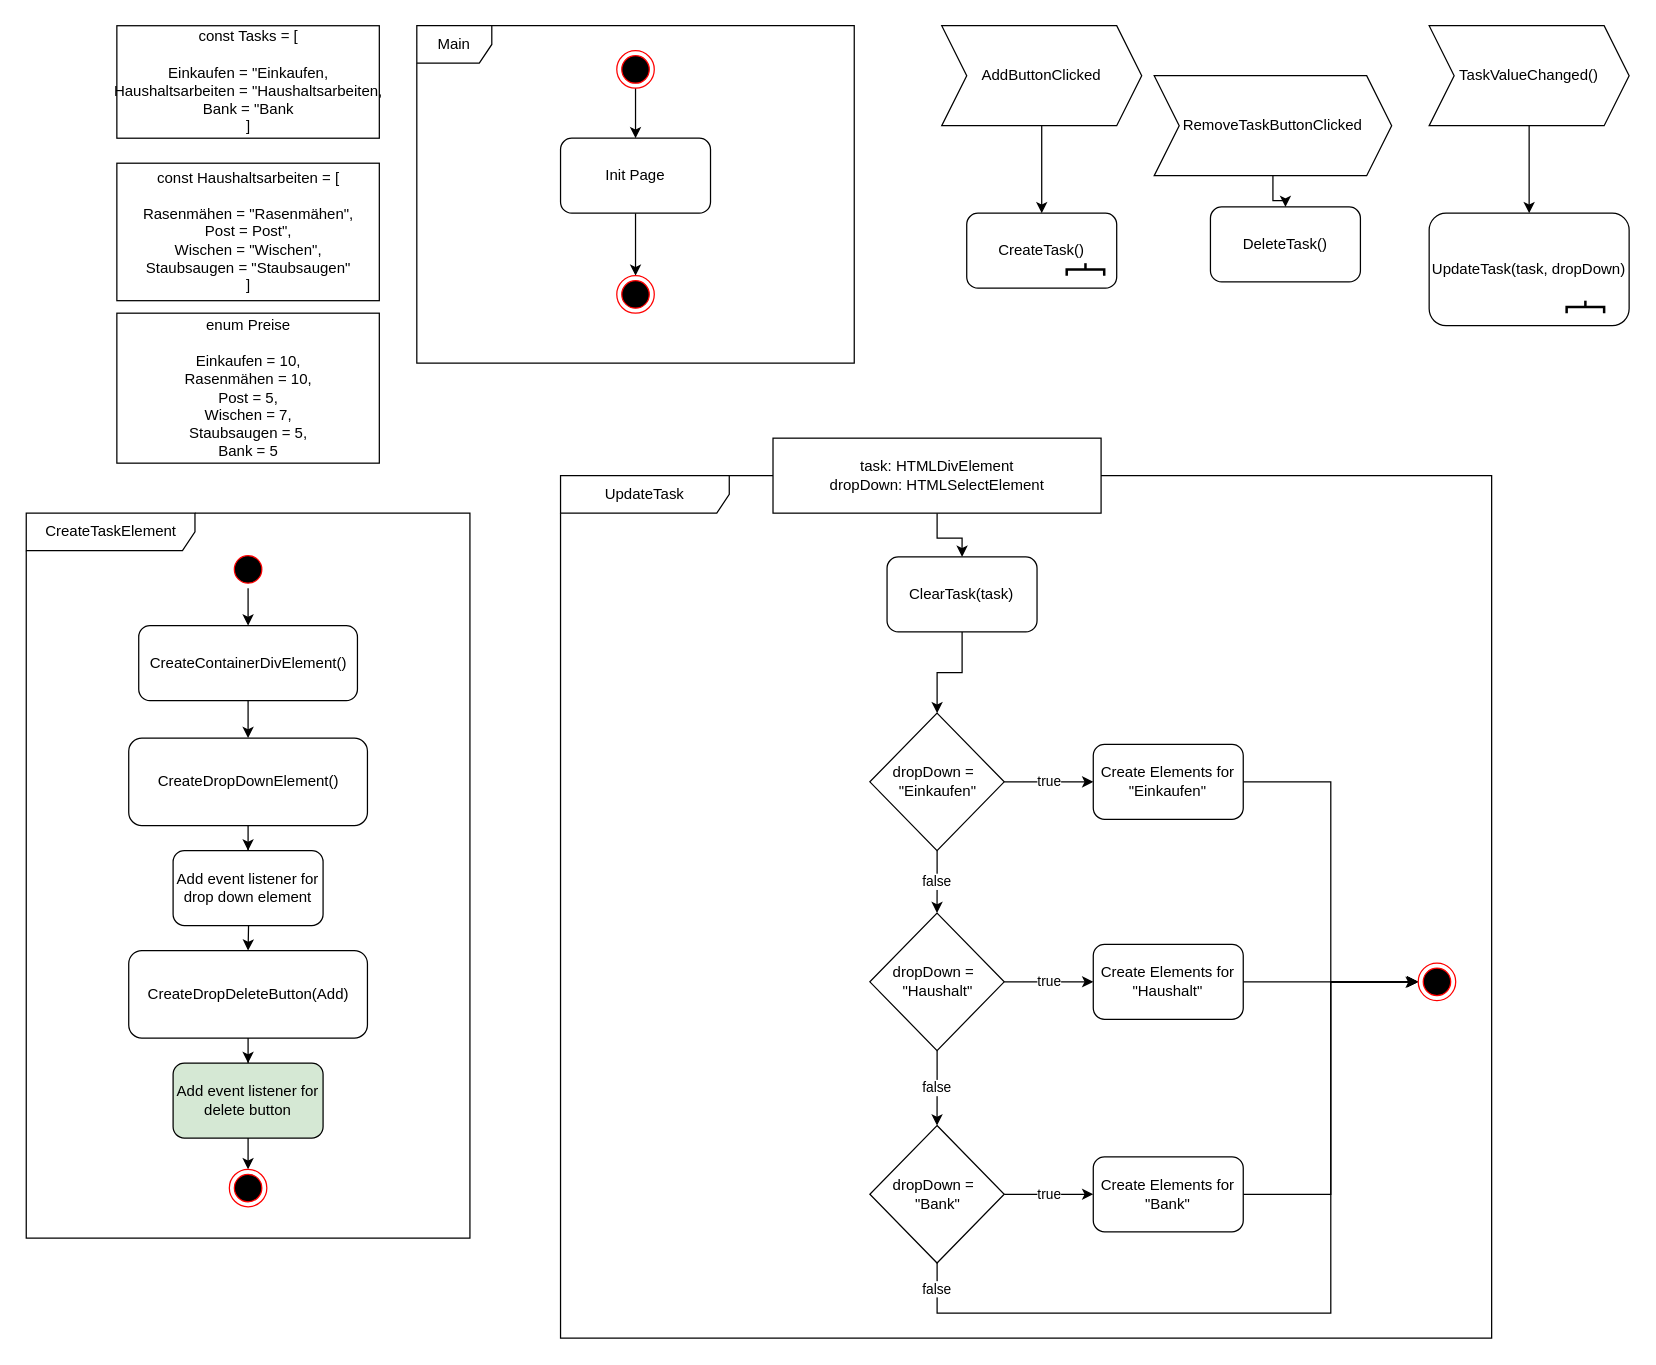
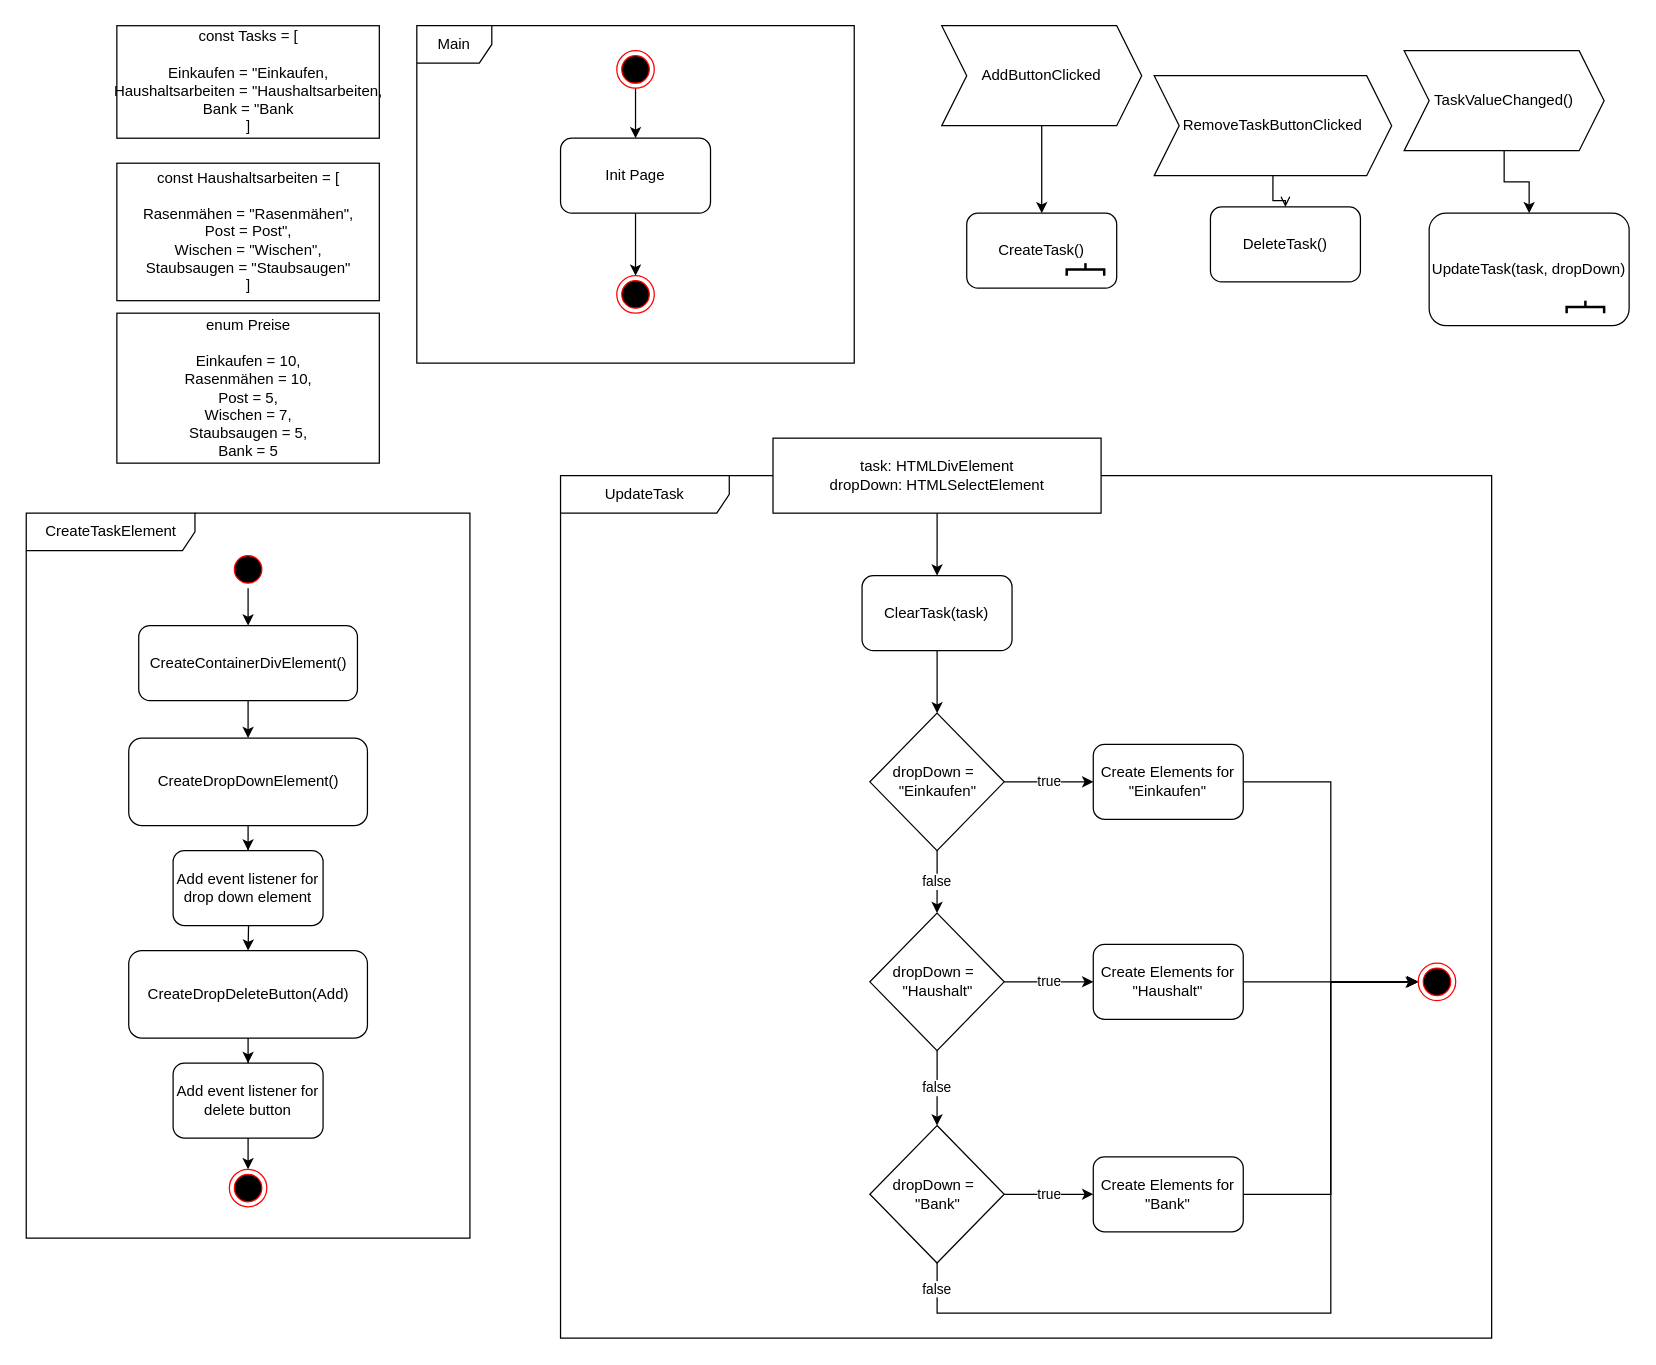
  <mxCell id="0" />
  <mxCell id="1" parent="0" />
  <mxCell id="2" value="UpdateTask&lt;br&gt;" style="shape=umlFrame;whiteSpace=wrap;html=1;width=135;height=30;" vertex="1" parent="1"><mxGeometry x="448" y="380" width="745" height="690" as="geometry" /></mxCell>
  <mxCell id="3" style="edgeStyle=orthogonalEdgeStyle;rounded=0;orthogonalLoop=1;jettySize=auto;html=1;entryX=0.5;entryY=0;entryDx=0;entryDy=0;" edge="1" parent="1" source="4" target="6"><mxGeometry relative="1" as="geometry"><mxPoint x="508" y="130" as="targetPoint" /></mxGeometry></mxCell>
  <mxCell id="4" value="" style="ellipse;html=1;shape=endState;fillColor=#000000;strokeColor=#ff0000;" vertex="1" parent="1"><mxGeometry x="493" y="40" width="30" height="30" as="geometry" /></mxCell>
  <mxCell id="5" value="" style="edgeStyle=orthogonalEdgeStyle;rounded=0;orthogonalLoop=1;jettySize=auto;html=1;" edge="1" parent="1" source="6" target="7"><mxGeometry relative="1" as="geometry"><mxPoint x="508" y="250" as="targetPoint" /></mxGeometry></mxCell>
  <mxCell id="6" value="Init Page" style="rounded=1;whiteSpace=wrap;html=1;" vertex="1" parent="1"><mxGeometry x="448" y="110" width="120" height="60" as="geometry" /></mxCell>
  <mxCell id="7" value="" style="ellipse;html=1;shape=endState;fillColor=#000000;strokeColor=#ff0000;" vertex="1" parent="1"><mxGeometry x="493" y="220" width="30" height="30" as="geometry" /></mxCell>
  <mxCell id="8" value="Main" style="shape=umlFrame;whiteSpace=wrap;html=1;" vertex="1" parent="1"><mxGeometry x="333" y="20" width="350" height="270" as="geometry" /></mxCell>
  <mxCell id="9" value="" style="edgeStyle=orthogonalEdgeStyle;rounded=0;orthogonalLoop=1;jettySize=auto;html=1;" edge="1" parent="1" source="10" target="11"><mxGeometry relative="1" as="geometry" /></mxCell>
  <mxCell id="10" value="AddButtonClicked" style="shape=step;perimeter=stepPerimeter;whiteSpace=wrap;html=1;fixedSize=1;" vertex="1" parent="1"><mxGeometry x="753" y="20" width="160" height="80" as="geometry" /></mxCell>
  <mxCell id="11" value="CreateTask()" style="rounded=1;whiteSpace=wrap;html=1;" vertex="1" parent="1"><mxGeometry x="773" y="170" width="120" height="60" as="geometry" /></mxCell>
  <mxCell id="12" value="" style="strokeWidth=2;html=1;shape=mxgraph.flowchart.annotation_2;align=left;labelPosition=right;pointerEvents=1;rotation=90;" vertex="1" parent="1"><mxGeometry x="863" y="200" width="10" height="30" as="geometry" /></mxCell>
- <mxCell id="13" value="" style="edgeStyle=orthogonalEdgeStyle;rounded=0;orthogonalLoop=1;jettySize=auto;html=1;" edge="1" source="14" target="15" parent="1"><mxGeometry relative="1" as="geometry" /></mxCell>
+ <mxCell id="13" value="" style="edgeStyle=orthogonalEdgeStyle;rounded=0;orthogonalLoop=1;jettySize=auto;html=1;endArrow=open;" edge="1" source="14" target="15" parent="1"><mxGeometry relative="1" as="geometry" /></mxCell>
  <mxCell id="14" value="RemoveTaskButtonClicked" style="shape=step;perimeter=stepPerimeter;whiteSpace=wrap;html=1;fixedSize=1;" vertex="1" parent="1"><mxGeometry x="923" y="60" width="190" height="80" as="geometry" /></mxCell>
  <mxCell id="15" value="DeleteTask()" style="rounded=1;whiteSpace=wrap;html=1;" vertex="1" parent="1"><mxGeometry x="968" y="165" width="120" height="60" as="geometry" /></mxCell>
  <mxCell id="16" value="" style="edgeStyle=orthogonalEdgeStyle;rounded=0;orthogonalLoop=1;jettySize=auto;html=1;" edge="1" source="17" target="18" parent="1"><mxGeometry relative="1" as="geometry" /></mxCell>
- <mxCell id="17" value="TaskValueChanged()" style="shape=step;perimeter=stepPerimeter;whiteSpace=wrap;html=1;fixedSize=1;" vertex="1" parent="1"><mxGeometry x="1143" y="20" width="160" height="80" as="geometry" /></mxCell>
+ <mxCell id="17" value="TaskValueChanged()" style="shape=step;perimeter=stepPerimeter;whiteSpace=wrap;html=1;fixedSize=1;" vertex="1" parent="1"><mxGeometry x="1123" y="40" width="160" height="80" as="geometry" /></mxCell>
  <mxCell id="18" value="UpdateTask(task, dropDown)" style="rounded=1;whiteSpace=wrap;html=1;" vertex="1" parent="1"><mxGeometry x="1143" y="170" width="160" height="90" as="geometry" /></mxCell>
  <mxCell id="19" value="" style="strokeWidth=2;html=1;shape=mxgraph.flowchart.annotation_2;align=left;labelPosition=right;pointerEvents=1;rotation=90;" vertex="1" parent="1"><mxGeometry x="1263" y="230" width="10" height="30" as="geometry" /></mxCell>
  <mxCell id="20" style="edgeStyle=orthogonalEdgeStyle;rounded=0;orthogonalLoop=1;jettySize=auto;html=1;" edge="1" parent="1" source="21" target="23"><mxGeometry relative="1" as="geometry" /></mxCell>
  <mxCell id="21" value="" style="ellipse;html=1;shape=startState;fillColor=#000000;strokeColor=#ff0000;" vertex="1" parent="1"><mxGeometry x="183" y="440" width="30" height="30" as="geometry" /></mxCell>
  <mxCell id="22" style="edgeStyle=orthogonalEdgeStyle;rounded=0;orthogonalLoop=1;jettySize=auto;html=1;entryX=0.5;entryY=0;entryDx=0;entryDy=0;" edge="1" parent="1" source="23" target="25"><mxGeometry relative="1" as="geometry" /></mxCell>
  <mxCell id="23" value="CreateContainerDivElement()" style="rounded=1;whiteSpace=wrap;html=1;" vertex="1" parent="1"><mxGeometry x="110.5" y="500" width="175" height="60" as="geometry" /></mxCell>
  <mxCell id="24" style="edgeStyle=orthogonalEdgeStyle;rounded=0;orthogonalLoop=1;jettySize=auto;html=1;" edge="1" parent="1" source="25" target="27"><mxGeometry relative="1" as="geometry" /></mxCell>
  <mxCell id="25" value="CreateDropDownElement()" style="rounded=1;whiteSpace=wrap;html=1;" vertex="1" parent="1"><mxGeometry x="102.5" y="590" width="191" height="70" as="geometry" /></mxCell>
  <mxCell id="26" style="edgeStyle=orthogonalEdgeStyle;rounded=0;orthogonalLoop=1;jettySize=auto;html=1;" edge="1" parent="1" target="34"><mxGeometry relative="1" as="geometry"><mxPoint x="198" y="705" as="sourcePoint" /></mxGeometry></mxCell>
  <mxCell id="27" value="Add event listener for drop down element" style="rounded=1;whiteSpace=wrap;html=1;" vertex="1" parent="1"><mxGeometry x="138" y="680" width="120" height="60" as="geometry" /></mxCell>
  <mxCell id="28" value="" style="ellipse;html=1;shape=endState;fillColor=#000000;strokeColor=#ff0000;" vertex="1" parent="1"><mxGeometry x="183" y="935" width="30" height="30" as="geometry" /></mxCell>
  <mxCell id="29" value="CreateTaskElement" style="shape=umlFrame;whiteSpace=wrap;html=1;width=135;height=30;" vertex="1" parent="1"><mxGeometry x="20.5" y="410" width="355" height="580" as="geometry" /></mxCell>
  <mxCell id="30" value="const Tasks = [&lt;br&gt;&lt;br&gt;Einkaufen = &quot;Einkaufen,&lt;br&gt;Haushaltsarbeiten = &quot;Haushaltsarbeiten,&lt;br&gt;Bank = &quot;Bank&lt;br&gt;]" style="html=1;" vertex="1" parent="1"><mxGeometry x="93" y="20" width="210" height="90" as="geometry" /></mxCell>
  <mxCell id="31" value="const Haushaltsarbeiten = [&lt;br&gt;&lt;br&gt;Rasenmähen = &quot;Rasenmähen&quot;,&lt;br&gt;Post = Post&quot;,&lt;br&gt;Wischen = &quot;Wischen&quot;,&lt;br&gt;Staubsaugen = &quot;Staubsaugen&quot;&lt;br&gt;]" style="html=1;" vertex="1" parent="1"><mxGeometry x="93" y="130" width="210" height="110" as="geometry" /></mxCell>
  <mxCell id="32" value="enum Preise&lt;br&gt;&lt;br&gt;Einkaufen = 10,&lt;br&gt;Rasenmähen = 10,&lt;br&gt;Post = 5,&lt;br&gt;Wischen = 7,&lt;br&gt;Staubsaugen = 5,&lt;br&gt;Bank = 5" style="html=1;" vertex="1" parent="1"><mxGeometry x="93" y="250" width="210" height="120" as="geometry" /></mxCell>
  <mxCell id="33" style="edgeStyle=orthogonalEdgeStyle;rounded=0;orthogonalLoop=1;jettySize=auto;html=1;" edge="1" source="34" target="36" parent="1"><mxGeometry relative="1" as="geometry" /></mxCell>
  <mxCell id="34" value="CreateDropDeleteButton(Add)" style="rounded=1;whiteSpace=wrap;html=1;" vertex="1" parent="1"><mxGeometry x="102.5" y="760" width="191" height="70" as="geometry" /></mxCell>
  <mxCell id="35" style="edgeStyle=orthogonalEdgeStyle;rounded=0;orthogonalLoop=1;jettySize=auto;html=1;entryX=0.5;entryY=0;entryDx=0;entryDy=0;" edge="1" parent="1" source="36" target="28"><mxGeometry relative="1" as="geometry" /></mxCell>
- <mxCell id="36" value="Add event listener for delete button" style="rounded=1;whiteSpace=wrap;html=1;fillColor=#d5e8d4;" vertex="1" parent="1"><mxGeometry x="138" y="850" width="120" height="60" as="geometry" /></mxCell>
+ <mxCell id="36" value="Add event listener for delete button" style="rounded=1;whiteSpace=wrap;html=1;" vertex="1" parent="1"><mxGeometry x="138" y="850" width="120" height="60" as="geometry" /></mxCell>
  <mxCell id="37" style="edgeStyle=orthogonalEdgeStyle;rounded=0;orthogonalLoop=1;jettySize=auto;html=1;" edge="1" parent="1" source="38" target="41"><mxGeometry relative="1" as="geometry" /></mxCell>
- <mxCell id="38" value="ClearTask(task)" style="rounded=1;whiteSpace=wrap;html=1;" vertex="1" parent="1"><mxGeometry x="709.25" y="445" width="120" height="60" as="geometry" /></mxCell>
+ <mxCell id="38" value="ClearTask(task)" style="rounded=1;whiteSpace=wrap;html=1;" vertex="1" parent="1"><mxGeometry x="689.25" y="460" width="120" height="60" as="geometry" /></mxCell>
  <mxCell id="39" value="false" style="edgeStyle=orthogonalEdgeStyle;rounded=0;orthogonalLoop=1;jettySize=auto;html=1;entryX=0.5;entryY=0;entryDx=0;entryDy=0;" edge="1" parent="1" source="41" target="46"><mxGeometry relative="1" as="geometry" /></mxCell>
  <mxCell id="40" value="true" style="edgeStyle=orthogonalEdgeStyle;rounded=0;orthogonalLoop=1;jettySize=auto;html=1;entryX=0;entryY=0.5;entryDx=0;entryDy=0;" edge="1" parent="1" source="41" target="52"><mxGeometry relative="1" as="geometry" /></mxCell>
  <mxCell id="41" value="dropDown =&amp;nbsp;&amp;nbsp;&lt;br&gt;&quot;Einkaufen&quot;" style="rhombus;whiteSpace=wrap;html=1;" vertex="1" parent="1"><mxGeometry x="695.5" y="570" width="107.5" height="110" as="geometry" /></mxCell>
  <mxCell id="42" style="edgeStyle=orthogonalEdgeStyle;rounded=0;orthogonalLoop=1;jettySize=auto;html=1;entryX=0.5;entryY=0;entryDx=0;entryDy=0;" edge="1" parent="1" source="43" target="38"><mxGeometry relative="1" as="geometry" /></mxCell>
  <mxCell id="43" value="task: HTMLDivElement&lt;br&gt;dropDown: HTMLSelectElement" style="rounded=0;whiteSpace=wrap;html=1;" vertex="1" parent="1"><mxGeometry x="618" y="350" width="262.5" height="60" as="geometry" /></mxCell>
  <mxCell id="44" value="false" style="edgeStyle=orthogonalEdgeStyle;rounded=0;orthogonalLoop=1;jettySize=auto;html=1;entryX=0.5;entryY=0;entryDx=0;entryDy=0;" edge="1" parent="1" source="46" target="50"><mxGeometry relative="1" as="geometry" /></mxCell>
  <mxCell id="45" value="true" style="edgeStyle=orthogonalEdgeStyle;rounded=0;orthogonalLoop=1;jettySize=auto;html=1;entryX=0;entryY=0.5;entryDx=0;entryDy=0;" edge="1" parent="1" source="46" target="54"><mxGeometry relative="1" as="geometry" /></mxCell>
  <mxCell id="46" value="dropDown =&amp;nbsp;&amp;nbsp;&lt;br&gt;&quot;Haushalt&quot;" style="rhombus;whiteSpace=wrap;html=1;" vertex="1" parent="1"><mxGeometry x="695.5" y="730" width="107.5" height="110" as="geometry" /></mxCell>
  <mxCell id="47" value="true" style="edgeStyle=orthogonalEdgeStyle;rounded=0;orthogonalLoop=1;jettySize=auto;html=1;entryX=0;entryY=0.5;entryDx=0;entryDy=0;" edge="1" parent="1" source="50" target="56"><mxGeometry relative="1" as="geometry" /></mxCell>
  <mxCell id="48" style="edgeStyle=orthogonalEdgeStyle;rounded=0;orthogonalLoop=1;jettySize=auto;html=1;entryX=-0.037;entryY=0.509;entryDx=0;entryDy=0;entryPerimeter=0;" edge="1" parent="1" source="50" target="57"><mxGeometry relative="1" as="geometry"><mxPoint x="1124.25" y="785" as="targetPoint" /><Array as="points"><mxPoint x="749.25" y="1050" /><mxPoint x="1064.25" y="1050" /><mxPoint x="1064.25" y="785" /></Array></mxGeometry></mxCell>
  <mxCell id="49" value="false" style="edgeLabel;html=1;align=center;verticalAlign=middle;resizable=0;points=[];" vertex="1" connectable="0" parent="48"><mxGeometry x="-0.746" y="4" relative="1" as="geometry"><mxPoint x="-48" y="-16" as="offset" /></mxGeometry></mxCell>
  <mxCell id="50" value="dropDown =&amp;nbsp;&amp;nbsp;&lt;br&gt;&quot;Bank&quot;" style="rhombus;whiteSpace=wrap;html=1;" vertex="1" parent="1"><mxGeometry x="695.5" y="900" width="107.5" height="110" as="geometry" /></mxCell>
  <mxCell id="51" style="edgeStyle=orthogonalEdgeStyle;rounded=0;orthogonalLoop=1;jettySize=auto;html=1;entryX=0;entryY=0.5;entryDx=0;entryDy=0;" edge="1" parent="1" source="52" target="57"><mxGeometry relative="1" as="geometry" /></mxCell>
  <mxCell id="52" value="Create Elements for &quot;Einkaufen&quot;" style="rounded=1;whiteSpace=wrap;html=1;" vertex="1" parent="1"><mxGeometry x="874.25" y="595" width="120" height="60" as="geometry" /></mxCell>
  <mxCell id="53" style="edgeStyle=orthogonalEdgeStyle;rounded=0;orthogonalLoop=1;jettySize=auto;html=1;entryX=0;entryY=0.5;entryDx=0;entryDy=0;" edge="1" parent="1" source="54" target="57"><mxGeometry relative="1" as="geometry" /></mxCell>
  <mxCell id="54" value="Create Elements for &quot;Haushalt&quot;" style="rounded=1;whiteSpace=wrap;html=1;" vertex="1" parent="1"><mxGeometry x="874.25" y="755" width="120" height="60" as="geometry" /></mxCell>
  <mxCell id="55" style="edgeStyle=orthogonalEdgeStyle;rounded=0;orthogonalLoop=1;jettySize=auto;html=1;entryX=0;entryY=0.5;entryDx=0;entryDy=0;" edge="1" parent="1" source="56" target="57"><mxGeometry relative="1" as="geometry" /></mxCell>
  <mxCell id="56" value="Create Elements for &quot;Bank&quot;" style="rounded=1;whiteSpace=wrap;html=1;" vertex="1" parent="1"><mxGeometry x="874.25" y="925" width="120" height="60" as="geometry" /></mxCell>
  <mxCell id="57" value="" style="ellipse;html=1;shape=endState;fillColor=#000000;strokeColor=#ff0000;" vertex="1" parent="1"><mxGeometry x="1134.25" y="770" width="30" height="30" as="geometry" /></mxCell>
